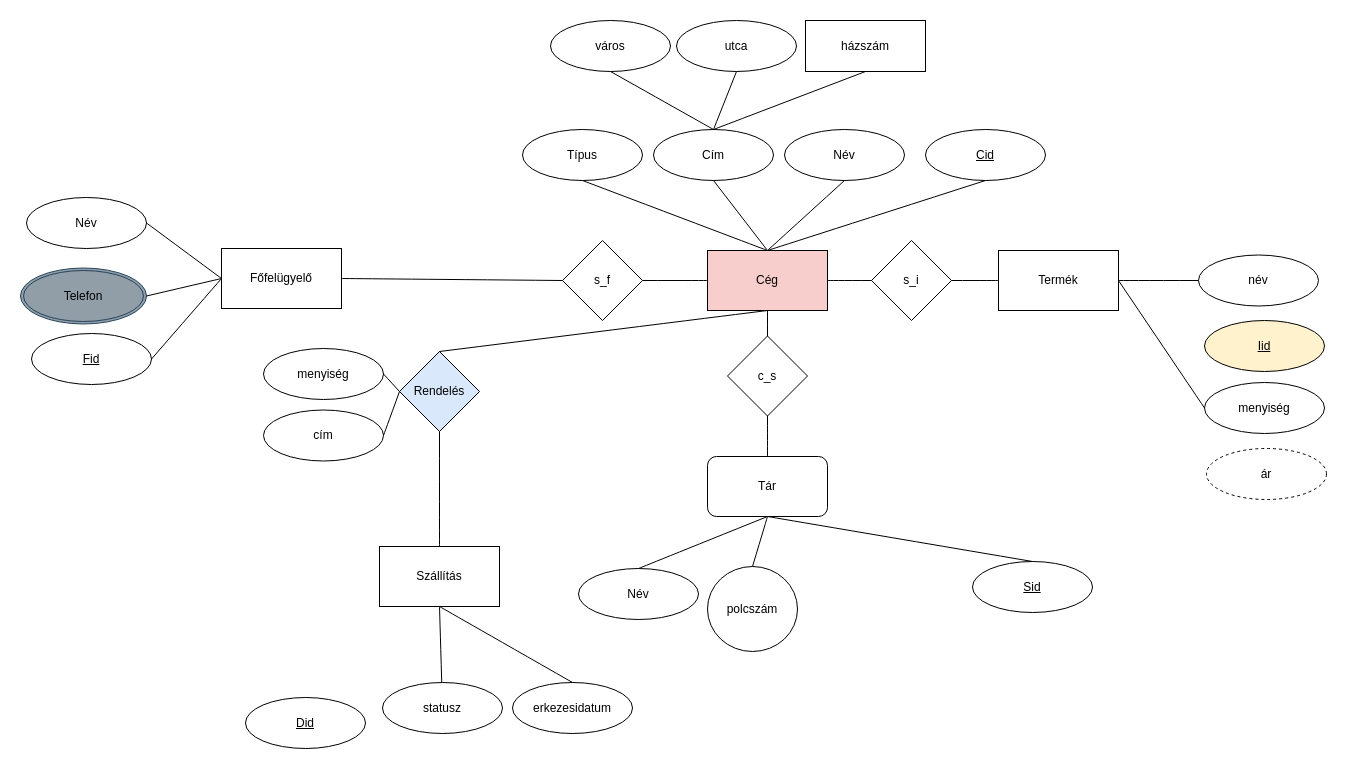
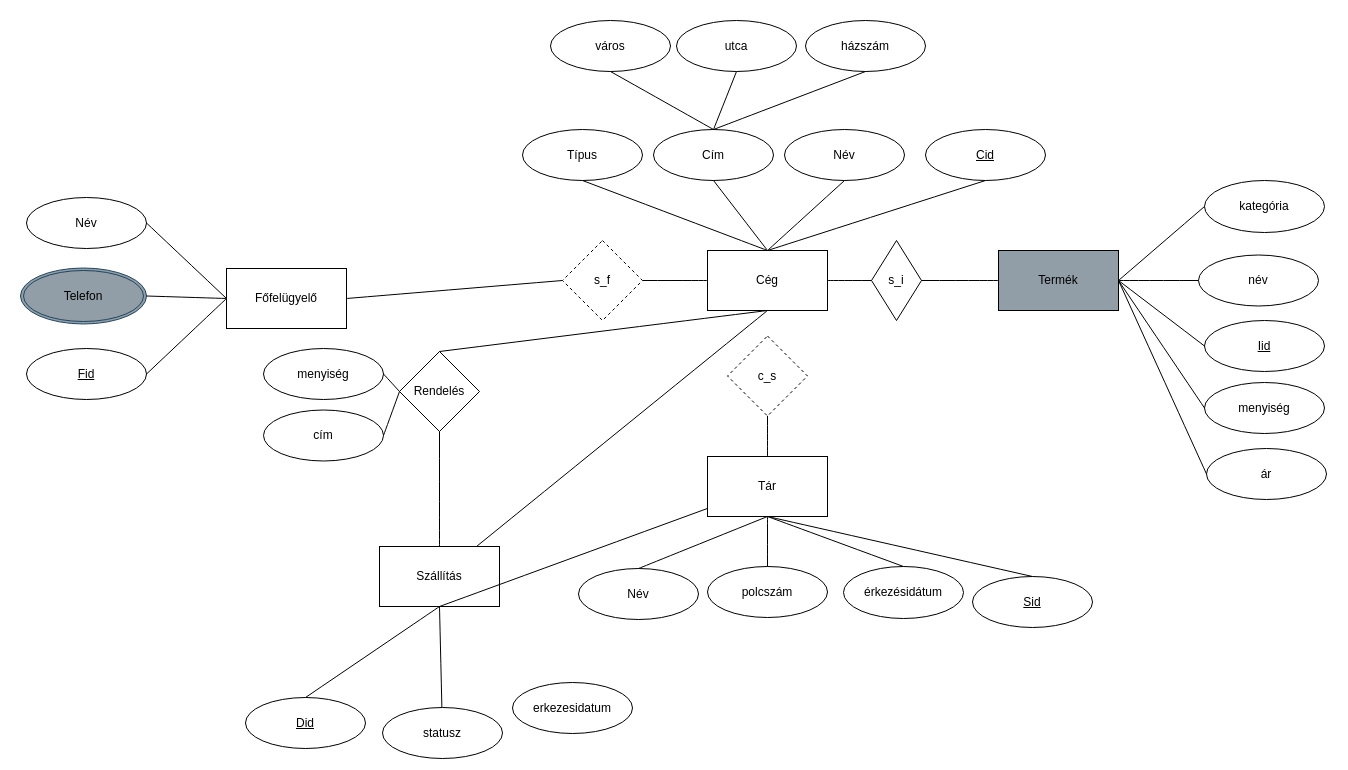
  <mxCell id="0" />
  <mxCell id="1" parent="0" />
  <mxCell id="2" value="Telefon" style="ellipse;whiteSpace=wrap;html=1;fillColor=#929EA7;strokeColor=#23445d;" vertex="1" parent="1"><mxGeometry x="20" y="267.5" width="126" height="56" as="geometry" /></mxCell>
- <mxCell id="3" value="&lt;div&gt;Cég&lt;/div&gt;" style="rounded=0;whiteSpace=wrap;html=1;fillColor=#f8cecc;" vertex="1" parent="1"><mxGeometry x="707" y="250" width="120" height="60" as="geometry" /></mxCell>
+ <mxCell id="3" value="&lt;div&gt;Cég&lt;/div&gt;" style="rounded=0;whiteSpace=wrap;html=1;" vertex="1" parent="1"><mxGeometry x="707" y="250" width="120" height="60" as="geometry" /></mxCell>
  <mxCell id="4" value="Típus" style="ellipse;whiteSpace=wrap;html=1;" vertex="1" parent="1"><mxGeometry x="522" y="129" width="120" height="51" as="geometry" /></mxCell>
  <mxCell id="5" value="Név" style="ellipse;whiteSpace=wrap;html=1;" vertex="1" parent="1"><mxGeometry x="784" y="129" width="120" height="51" as="geometry" /></mxCell>
  <mxCell id="6" value="Cím" style="ellipse;whiteSpace=wrap;html=1;" vertex="1" parent="1"><mxGeometry x="653" y="129" width="120" height="51" as="geometry" /></mxCell>
  <mxCell id="7" value="város" style="ellipse;whiteSpace=wrap;html=1;" vertex="1" parent="1"><mxGeometry x="550" y="20" width="120" height="51" as="geometry" /></mxCell>
  <mxCell id="8" value="utca" style="ellipse;whiteSpace=wrap;html=1;" vertex="1" parent="1"><mxGeometry x="676" y="20" width="120" height="51" as="geometry" /></mxCell>
- <mxCell id="9" value="házszám" style="whiteSpace=wrap;html=1;rounded=0;" vertex="1" parent="1"><mxGeometry x="805" y="20" width="120" height="51" as="geometry" /></mxCell>
+ <mxCell id="9" value="házszám" style="ellipse;whiteSpace=wrap;html=1;" vertex="1" parent="1"><mxGeometry x="805" y="20" width="120" height="51" as="geometry" /></mxCell>
  <mxCell id="10" value="&lt;u&gt;Cid&lt;/u&gt;" style="ellipse;whiteSpace=wrap;html=1;" vertex="1" parent="1"><mxGeometry x="925" y="129" width="120" height="51" as="geometry" /></mxCell>
  <mxCell id="11" value="" style="endArrow=none;html=1;rounded=0;fontSize=12;startSize=8;endSize=8;curved=1;entryX=0.5;entryY=1;entryDx=0;entryDy=0;exitX=0.5;exitY=0;exitDx=0;exitDy=0;" edge="1" parent="1" source="3" target="10"><mxGeometry width="50" height="50" relative="1" as="geometry"><mxPoint x="832" y="327" as="sourcePoint" /><mxPoint x="882" y="277" as="targetPoint" /></mxGeometry></mxCell>
  <mxCell id="12" value="" style="endArrow=none;html=1;rounded=0;fontSize=12;startSize=8;endSize=8;curved=1;entryX=0.5;entryY=1;entryDx=0;entryDy=0;exitX=0.5;exitY=0;exitDx=0;exitDy=0;" edge="1" parent="1" source="3" target="5"><mxGeometry width="50" height="50" relative="1" as="geometry"><mxPoint x="777" y="260" as="sourcePoint" /><mxPoint x="995" y="190" as="targetPoint" /></mxGeometry></mxCell>
  <mxCell id="13" value="" style="endArrow=none;html=1;rounded=0;fontSize=12;startSize=8;endSize=8;curved=1;entryX=0.5;entryY=1;entryDx=0;entryDy=0;exitX=0.5;exitY=0;exitDx=0;exitDy=0;" edge="1" parent="1" source="3" target="6"><mxGeometry width="50" height="50" relative="1" as="geometry"><mxPoint x="787" y="270" as="sourcePoint" /><mxPoint x="1005" y="200" as="targetPoint" /></mxGeometry></mxCell>
  <mxCell id="14" value="" style="endArrow=none;html=1;rounded=0;fontSize=12;startSize=8;endSize=8;curved=1;entryX=0.5;entryY=1;entryDx=0;entryDy=0;exitX=0.5;exitY=0;exitDx=0;exitDy=0;" edge="1" parent="1" source="3" target="4"><mxGeometry width="50" height="50" relative="1" as="geometry"><mxPoint x="797" y="280" as="sourcePoint" /><mxPoint x="1015" y="210" as="targetPoint" /></mxGeometry></mxCell>
  <mxCell id="15" value="" style="endArrow=none;html=1;rounded=0;fontSize=12;startSize=8;endSize=8;curved=1;entryX=0.5;entryY=1;entryDx=0;entryDy=0;exitX=0.5;exitY=0;exitDx=0;exitDy=0;" edge="1" parent="1" source="6" target="9"><mxGeometry width="50" height="50" relative="1" as="geometry"><mxPoint x="807" y="290" as="sourcePoint" /><mxPoint x="1025" y="220" as="targetPoint" /></mxGeometry></mxCell>
  <mxCell id="16" value="" style="endArrow=none;html=1;rounded=0;fontSize=12;startSize=8;endSize=8;curved=1;entryX=0.5;entryY=1;entryDx=0;entryDy=0;exitX=0.5;exitY=0;exitDx=0;exitDy=0;" edge="1" parent="1" source="6" target="8"><mxGeometry width="50" height="50" relative="1" as="geometry"><mxPoint x="723" y="139" as="sourcePoint" /><mxPoint x="875" y="81" as="targetPoint" /></mxGeometry></mxCell>
  <mxCell id="17" value="" style="endArrow=none;html=1;rounded=0;fontSize=12;startSize=8;endSize=8;curved=1;entryX=0.5;entryY=1;entryDx=0;entryDy=0;exitX=0.5;exitY=0;exitDx=0;exitDy=0;" edge="1" parent="1" source="6" target="7"><mxGeometry width="50" height="50" relative="1" as="geometry"><mxPoint x="733" y="149" as="sourcePoint" /><mxPoint x="885" y="91" as="targetPoint" /></mxGeometry></mxCell>
- <mxCell id="18" value="s_f" style="rhombus;whiteSpace=wrap;html=1;" vertex="1" parent="1"><mxGeometry x="562" y="240" width="80" height="80" as="geometry" /></mxCell>
+ <mxCell id="18" value="s_f" style="rhombus;whiteSpace=wrap;html=1;dashed=1;" vertex="1" parent="1"><mxGeometry x="562" y="240" width="80" height="80" as="geometry" /></mxCell>
  <mxCell id="19" value="" style="endArrow=none;html=1;rounded=0;fontSize=12;startSize=8;endSize=8;curved=1;entryX=1;entryY=0.5;entryDx=0;entryDy=0;exitX=0;exitY=0.5;exitDx=0;exitDy=0;" edge="1" parent="1" source="3" target="18"><mxGeometry width="50" height="50" relative="1" as="geometry"><mxPoint x="544" y="327" as="sourcePoint" /><mxPoint x="594" y="277" as="targetPoint" /></mxGeometry></mxCell>
- <mxCell id="20" value="Főfelügyelő" style="rounded=0;whiteSpace=wrap;html=1;" vertex="1" parent="1"><mxGeometry x="221" y="248" width="120" height="60" as="geometry" /></mxCell>
+ <mxCell id="20" value="Főfelügyelő" style="rounded=0;whiteSpace=wrap;html=1;" vertex="1" parent="1"><mxGeometry x="226" y="268" width="120" height="60" as="geometry" /></mxCell>
  <mxCell id="21" value="" style="endArrow=none;html=1;rounded=0;fontSize=12;startSize=8;endSize=8;curved=1;exitX=1;exitY=0.5;exitDx=0;exitDy=0;entryX=0;entryY=0.5;entryDx=0;entryDy=0;" edge="1" parent="1" source="20" target="18"><mxGeometry width="50" height="50" relative="1" as="geometry"><mxPoint x="544" y="327" as="sourcePoint" /><mxPoint x="594" y="277" as="targetPoint" /></mxGeometry></mxCell>
  <mxCell id="22" value="Név" style="ellipse;whiteSpace=wrap;html=1;" vertex="1" parent="1"><mxGeometry x="26" y="197" width="120" height="51" as="geometry" /></mxCell>
  <mxCell id="23" value="Telefon" style="ellipse;whiteSpace=wrap;html=1;fillColor=#929EA7;strokeColor=#23445d;" vertex="1" parent="1"><mxGeometry x="23" y="270" width="120" height="51" as="geometry" /></mxCell>
- <mxCell id="24" value="&lt;u&gt;Fid&lt;/u&gt;" style="ellipse;whiteSpace=wrap;html=1;" vertex="1" parent="1"><mxGeometry x="31" y="333" width="120" height="51" as="geometry" /></mxCell>
+ <mxCell id="24" value="&lt;u&gt;Fid&lt;/u&gt;" style="ellipse;whiteSpace=wrap;html=1;" vertex="1" parent="1"><mxGeometry x="26" y="348" width="120" height="51" as="geometry" /></mxCell>
  <mxCell id="25" value="" style="endArrow=none;html=1;rounded=0;fontSize=12;startSize=8;endSize=8;curved=1;exitX=1;exitY=0.5;exitDx=0;exitDy=0;entryX=0;entryY=0.5;entryDx=0;entryDy=0;" edge="1" parent="1" source="22" target="20"><mxGeometry width="50" height="50" relative="1" as="geometry"><mxPoint x="546" y="290" as="sourcePoint" /><mxPoint x="572" y="290" as="targetPoint" /></mxGeometry></mxCell>
  <mxCell id="26" value="" style="endArrow=none;html=1;rounded=0;fontSize=12;startSize=8;endSize=8;curved=1;exitX=0;exitY=0.5;exitDx=0;exitDy=0;entryX=1;entryY=0.5;entryDx=0;entryDy=0;" edge="1" parent="1" source="20" target="2"><mxGeometry width="50" height="50" relative="1" as="geometry"><mxPoint x="351" y="235" as="sourcePoint" /><mxPoint x="349" y="298" as="targetPoint" /></mxGeometry></mxCell>
  <mxCell id="27" value="" style="endArrow=none;html=1;rounded=0;fontSize=12;startSize=8;endSize=8;curved=1;exitX=0;exitY=0.5;exitDx=0;exitDy=0;entryX=1;entryY=0.5;entryDx=0;entryDy=0;" edge="1" parent="1" source="20" target="24"><mxGeometry width="50" height="50" relative="1" as="geometry"><mxPoint x="426" y="290" as="sourcePoint" /><mxPoint x="351" y="308" as="targetPoint" /></mxGeometry></mxCell>
- <mxCell id="28" value="c_s" style="rhombus;whiteSpace=wrap;html=1;" vertex="1" parent="1"><mxGeometry x="727" y="335.5" width="80" height="80" as="geometry" /></mxCell>
- <mxCell id="29" value="" style="endArrow=none;html=1;rounded=0;fontSize=12;startSize=8;endSize=8;curved=1;entryX=0.5;entryY=0;entryDx=0;entryDy=0;exitX=0.5;exitY=1;exitDx=0;exitDy=0;" edge="1" parent="1" target="28" source="3"><mxGeometry width="50" height="50" relative="1" as="geometry"><mxPoint x="771" y="312" as="sourcePoint" /><mxPoint x="772" y="498" as="targetPoint" /></mxGeometry></mxCell>
- <mxCell id="30" value="Tár" style="whiteSpace=wrap;html=1;rounded=1;" vertex="1" parent="1"><mxGeometry x="707" y="456" width="120" height="60" as="geometry" /></mxCell>
+ <mxCell id="28" value="c_s" style="rhombus;whiteSpace=wrap;html=1;dashed=1;" vertex="1" parent="1"><mxGeometry x="727" y="335.5" width="80" height="80" as="geometry" /></mxCell>
+ <mxCell id="29" value="" style="endArrow=none;html=1;rounded=0;fontSize=12;startSize=8;endSize=8;curved=1;exitX=0.5;exitY=1;exitDx=0;exitDy=0;" edge="1" parent="1" target="60" source="3"><mxGeometry width="50" height="50" relative="1" as="geometry"><mxPoint x="771" y="312" as="sourcePoint" /><mxPoint x="772" y="498" as="targetPoint" /></mxGeometry></mxCell>
+ <mxCell id="30" value="Tár" style="rounded=0;whiteSpace=wrap;html=1;" vertex="1" parent="1"><mxGeometry x="707" y="456" width="120" height="60" as="geometry" /></mxCell>
  <mxCell id="31" value="" style="endArrow=none;html=1;rounded=0;fontSize=12;startSize=8;endSize=8;curved=1;exitX=0.5;exitY=0;exitDx=0;exitDy=0;entryX=0.5;entryY=1;entryDx=0;entryDy=0;" edge="1" parent="1" source="30" target="28"><mxGeometry width="50" height="50" relative="1" as="geometry"><mxPoint x="722" y="548" as="sourcePoint" /><mxPoint x="772" y="498" as="targetPoint" /></mxGeometry></mxCell>
  <mxCell id="32" value="Név" style="ellipse;whiteSpace=wrap;html=1;" vertex="1" parent="1"><mxGeometry x="578" y="568" width="120" height="51" as="geometry" /></mxCell>
- <mxCell id="33" value="polcszám" style="ellipse;whiteSpace=wrap;html=1;" vertex="1" parent="1"><mxGeometry x="707" y="566" width="90" height="85" as="geometry" /></mxCell>
- <mxCell id="34" value="&lt;u&gt;Sid&lt;/u&gt;" style="ellipse;whiteSpace=wrap;html=1;" vertex="1" parent="1"><mxGeometry x="972" y="561" width="120" height="51" as="geometry" /></mxCell>
+ <mxCell id="33" value="polcszám" style="ellipse;whiteSpace=wrap;html=1;" vertex="1" parent="1"><mxGeometry x="707" y="566" width="120" height="51" as="geometry" /></mxCell>
+ <mxCell id="34" value="&lt;u&gt;Sid&lt;/u&gt;" style="ellipse;whiteSpace=wrap;html=1;" vertex="1" parent="1"><mxGeometry x="972" y="576" width="120" height="51" as="geometry" /></mxCell>
  <mxCell id="35" value="" style="endArrow=none;html=1;rounded=0;fontSize=12;startSize=8;endSize=8;curved=1;exitX=0.5;exitY=0;exitDx=0;exitDy=0;entryX=0.5;entryY=1;entryDx=0;entryDy=0;" edge="1" parent="1" source="32" target="30"><mxGeometry width="50" height="50" relative="1" as="geometry"><mxPoint x="724" y="511" as="sourcePoint" /><mxPoint x="750" y="511" as="targetPoint" /></mxGeometry></mxCell>
  <mxCell id="36" value="" style="endArrow=none;html=1;rounded=0;fontSize=12;startSize=8;endSize=8;curved=1;exitX=0.5;exitY=1;exitDx=0;exitDy=0;entryX=0.5;entryY=0;entryDx=0;entryDy=0;" edge="1" parent="1" source="30" target="33"><mxGeometry width="50" height="50" relative="1" as="geometry"><mxPoint x="529" y="456" as="sourcePoint" /><mxPoint x="519" y="519" as="targetPoint" /></mxGeometry></mxCell>
  <mxCell id="37" value="" style="endArrow=none;html=1;rounded=0;fontSize=12;startSize=8;endSize=8;curved=1;exitX=0.5;exitY=1;exitDx=0;exitDy=0;entryX=0.5;entryY=0;entryDx=0;entryDy=0;" edge="1" parent="1" source="30" target="34"><mxGeometry width="50" height="50" relative="1" as="geometry"><mxPoint x="604" y="511" as="sourcePoint" /><mxPoint x="529" y="529" as="targetPoint" /></mxGeometry></mxCell>
- <mxCell id="40" value="s_i" style="rhombus;whiteSpace=wrap;html=1;" vertex="1" parent="1"><mxGeometry x="871" y="240" width="80" height="80" as="geometry" /></mxCell>
+ <mxCell id="38" value="érkezésidátum" style="ellipse;whiteSpace=wrap;html=1;" vertex="1" parent="1"><mxGeometry x="843" y="566" width="120" height="52" as="geometry" /></mxCell>
+ <mxCell id="39" value="" style="endArrow=none;html=1;rounded=0;fontSize=12;startSize=8;endSize=8;curved=1;exitX=0.5;exitY=1;exitDx=0;exitDy=0;entryX=0.5;entryY=0;entryDx=0;entryDy=0;" edge="1" parent="1" target="38" source="30"><mxGeometry width="50" height="50" relative="1" as="geometry"><mxPoint x="903" y="516" as="sourcePoint" /><mxPoint x="655" y="519" as="targetPoint" /></mxGeometry></mxCell>
+ <mxCell id="40" value="s_i" style="rhombus;whiteSpace=wrap;html=1;" vertex="1" parent="1"><mxGeometry x="871" y="240" width="50" height="80" as="geometry" /></mxCell>
  <mxCell id="41" value="" style="endArrow=none;html=1;rounded=0;fontSize=12;startSize=8;endSize=8;curved=1;entryX=0;entryY=0.5;entryDx=0;entryDy=0;exitX=1;exitY=0.5;exitDx=0;exitDy=0;" edge="1" parent="1" target="40" source="3"><mxGeometry width="50" height="50" relative="1" as="geometry"><mxPoint x="1119" y="221.5" as="sourcePoint" /><mxPoint x="1124" y="409.5" as="targetPoint" /></mxGeometry></mxCell>
- <mxCell id="42" value="Termék" style="rounded=0;whiteSpace=wrap;html=1;" vertex="1" parent="1"><mxGeometry x="998" y="250" width="120" height="60" as="geometry" /></mxCell>
+ <mxCell id="42" value="Termék" style="rounded=0;whiteSpace=wrap;html=1;fillColor=#929ea7;" vertex="1" parent="1"><mxGeometry x="998" y="250" width="120" height="60" as="geometry" /></mxCell>
  <mxCell id="43" value="" style="endArrow=none;html=1;rounded=0;fontSize=12;startSize=8;endSize=8;curved=1;entryX=1;entryY=0.5;entryDx=0;entryDy=0;exitX=0;exitY=0.5;exitDx=0;exitDy=0;" edge="1" parent="1" source="42" target="40"><mxGeometry width="50" height="50" relative="1" as="geometry"><mxPoint x="1074" y="459.5" as="sourcePoint" /><mxPoint x="1124" y="409.5" as="targetPoint" /></mxGeometry></mxCell>
  <mxCell id="44" value="név" style="ellipse;whiteSpace=wrap;html=1;" vertex="1" parent="1"><mxGeometry x="1198" y="254.5" width="120" height="51" as="geometry" /></mxCell>
- <mxCell id="45" value="&lt;u&gt;Iid&lt;/u&gt;" style="ellipse;whiteSpace=wrap;html=1;fillColor=#fff2cc;" vertex="1" parent="1"><mxGeometry x="1204" y="320" width="120" height="51" as="geometry" /></mxCell>
+ <mxCell id="45" value="&lt;u&gt;Iid&lt;/u&gt;" style="ellipse;whiteSpace=wrap;html=1;" vertex="1" parent="1"><mxGeometry x="1204" y="320" width="120" height="51" as="geometry" /></mxCell>
  <mxCell id="46" value="" style="endArrow=none;html=1;rounded=0;fontSize=12;startSize=8;endSize=8;curved=1;exitX=0;exitY=0.5;exitDx=0;exitDy=0;entryX=1;entryY=0.5;entryDx=0;entryDy=0;" edge="1" parent="1" target="42" source="51"><mxGeometry width="50" height="50" relative="1" as="geometry"><mxPoint x="990" y="479.5" as="sourcePoint" /><mxPoint x="1102" y="422.5" as="targetPoint" /></mxGeometry></mxCell>
  <mxCell id="47" value="" style="endArrow=none;html=1;rounded=0;fontSize=12;startSize=8;endSize=8;curved=1;exitX=1;exitY=0.5;exitDx=0;exitDy=0;entryX=0;entryY=0.5;entryDx=0;entryDy=0;" edge="1" parent="1" source="42" target="44"><mxGeometry width="50" height="50" relative="1" as="geometry"><mxPoint x="881" y="367.5" as="sourcePoint" /><mxPoint x="871" y="430.5" as="targetPoint" /></mxGeometry></mxCell>
+ <mxCell id="48" value="" style="endArrow=none;html=1;rounded=0;fontSize=12;startSize=8;endSize=8;curved=1;exitX=1;exitY=0.5;exitDx=0;exitDy=0;entryX=0;entryY=0.5;entryDx=0;entryDy=0;" edge="1" parent="1" source="42" target="45"><mxGeometry width="50" height="50" relative="1" as="geometry"><mxPoint x="956" y="422.5" as="sourcePoint" /><mxPoint x="881" y="440.5" as="targetPoint" /></mxGeometry></mxCell>
+ <mxCell id="49" value="kategória" style="ellipse;whiteSpace=wrap;html=1;" vertex="1" parent="1"><mxGeometry x="1204" y="180" width="120" height="52" as="geometry" /></mxCell>
+ <mxCell id="50" value="" style="endArrow=none;html=1;rounded=0;fontSize=12;startSize=8;endSize=8;curved=1;exitX=1;exitY=0.5;exitDx=0;exitDy=0;entryX=0;entryY=0.5;entryDx=0;entryDy=0;" edge="1" parent="1" source="42" target="49"><mxGeometry width="50" height="50" relative="1" as="geometry"><mxPoint x="1255" y="427.5" as="sourcePoint" /><mxPoint x="1007" y="430.5" as="targetPoint" /></mxGeometry></mxCell>
  <mxCell id="51" value="menyiség" style="ellipse;whiteSpace=wrap;html=1;" vertex="1" parent="1"><mxGeometry x="1204" y="382" width="120" height="51" as="geometry" /></mxCell>
- <mxCell id="53" value="ár" style="ellipse;whiteSpace=wrap;html=1;dashed=1;" vertex="1" parent="1"><mxGeometry x="1206" y="448" width="120" height="51" as="geometry" /></mxCell>
- <mxCell id="54" value="Rendelés" style="rhombus;whiteSpace=wrap;html=1;fillColor=#dae8fc;" vertex="1" parent="1"><mxGeometry x="399" y="351" width="80" height="80" as="geometry" /></mxCell>
+ <mxCell id="52" value="" style="endArrow=none;html=1;rounded=0;fontSize=12;startSize=8;endSize=8;curved=1;exitX=0;exitY=0.5;exitDx=0;exitDy=0;entryX=1;entryY=0.5;entryDx=0;entryDy=0;" edge="1" parent="1" source="53" target="42"><mxGeometry width="50" height="50" relative="1" as="geometry"><mxPoint x="992" y="545.5" as="sourcePoint" /><mxPoint x="1120" y="346" as="targetPoint" /></mxGeometry></mxCell>
+ <mxCell id="53" value="ár" style="ellipse;whiteSpace=wrap;html=1;" vertex="1" parent="1"><mxGeometry x="1206" y="448" width="120" height="51" as="geometry" /></mxCell>
+ <mxCell id="54" value="Rendelés" style="rhombus;whiteSpace=wrap;html=1;" vertex="1" parent="1"><mxGeometry x="399" y="351" width="80" height="80" as="geometry" /></mxCell>
  <mxCell id="55" value="" style="endArrow=none;html=1;rounded=0;fontSize=12;startSize=8;endSize=8;curved=1;entryX=0.5;entryY=0;entryDx=0;entryDy=0;exitX=0.5;exitY=1;exitDx=0;exitDy=0;" edge="1" parent="1" source="3" target="54"><mxGeometry width="50" height="50" relative="1" as="geometry"><mxPoint x="717" y="290" as="sourcePoint" /><mxPoint x="652" y="290" as="targetPoint" /></mxGeometry></mxCell>
  <mxCell id="56" value="menyiség" style="ellipse;whiteSpace=wrap;html=1;" vertex="1" parent="1"><mxGeometry x="263" y="348" width="120" height="51" as="geometry" /></mxCell>
  <mxCell id="57" value="" style="endArrow=none;html=1;rounded=0;fontSize=12;startSize=8;endSize=8;curved=1;exitX=1;exitY=0.5;exitDx=0;exitDy=0;entryX=0;entryY=0.5;entryDx=0;entryDy=0;" edge="1" parent="1" source="56" target="54"><mxGeometry width="50" height="50" relative="1" as="geometry"><mxPoint x="524" y="376" as="sourcePoint" /><mxPoint x="471" y="348" as="targetPoint" /></mxGeometry></mxCell>
  <mxCell id="58" value="cím" style="ellipse;whiteSpace=wrap;html=1;" vertex="1" parent="1"><mxGeometry x="263" y="409.5" width="120" height="51" as="geometry" /></mxCell>
  <mxCell id="59" value="" style="endArrow=none;html=1;rounded=0;fontSize=12;startSize=8;endSize=8;curved=1;exitX=1;exitY=0.5;exitDx=0;exitDy=0;entryX=0;entryY=0.5;entryDx=0;entryDy=0;" edge="1" parent="1" source="58" target="54"><mxGeometry width="50" height="50" relative="1" as="geometry"><mxPoint x="520" y="431" as="sourcePoint" /><mxPoint x="513" y="396" as="targetPoint" /></mxGeometry></mxCell>
  <mxCell id="60" value="Szállítás" style="rounded=0;whiteSpace=wrap;html=1;" vertex="1" parent="1"><mxGeometry x="379" y="546" width="120" height="60" as="geometry" /></mxCell>
  <mxCell id="61" value="" style="endArrow=none;html=1;rounded=0;fontSize=12;startSize=8;endSize=8;curved=1;exitX=0.5;exitY=0;exitDx=0;exitDy=0;entryX=0.5;entryY=1;entryDx=0;entryDy=0;" edge="1" parent="1" source="60" target="54"><mxGeometry width="50" height="50" relative="1" as="geometry"><mxPoint x="424" y="443" as="sourcePoint" /><mxPoint x="440" y="399" as="targetPoint" /></mxGeometry></mxCell>
  <mxCell id="62" value="&lt;u&gt;Did&lt;/u&gt;" style="ellipse;whiteSpace=wrap;html=1;" vertex="1" parent="1"><mxGeometry x="245" y="697" width="120" height="51" as="geometry" /></mxCell>
  <mxCell id="63" value="erkezesidatum" style="ellipse;whiteSpace=wrap;html=1;" vertex="1" parent="1"><mxGeometry x="512" y="682" width="120" height="51" as="geometry" /></mxCell>
- <mxCell id="64" value="statusz" style="ellipse;whiteSpace=wrap;html=1;" vertex="1" parent="1"><mxGeometry x="382" y="682" width="120" height="51" as="geometry" /></mxCell>
+ <mxCell id="64" value="statusz" style="ellipse;whiteSpace=wrap;html=1;" vertex="1" parent="1"><mxGeometry x="382" y="707" width="120" height="51" as="geometry" /></mxCell>
+ <mxCell id="65" value="" style="endArrow=none;html=1;rounded=0;fontSize=12;startSize=8;endSize=8;curved=1;exitX=0.5;exitY=1;exitDx=0;exitDy=0;entryX=0.5;entryY=0;entryDx=0;entryDy=0;" edge="1" parent="1" source="60" target="62"><mxGeometry width="50" height="50" relative="1" as="geometry"><mxPoint x="449" y="556" as="sourcePoint" /><mxPoint x="449" y="441" as="targetPoint" /></mxGeometry></mxCell>
  <mxCell id="66" value="" style="endArrow=none;html=1;rounded=0;fontSize=12;startSize=8;endSize=8;curved=1;exitX=0.5;exitY=1;exitDx=0;exitDy=0;" edge="1" parent="1" source="60" target="64"><mxGeometry width="50" height="50" relative="1" as="geometry"><mxPoint x="449" y="616" as="sourcePoint" /><mxPoint x="315" y="692" as="targetPoint" /></mxGeometry></mxCell>
- <mxCell id="67" value="" style="endArrow=none;html=1;rounded=0;fontSize=12;startSize=8;endSize=8;curved=1;exitX=0.5;exitY=1;exitDx=0;exitDy=0;entryX=0.5;entryY=0;entryDx=0;entryDy=0;" edge="1" parent="1" source="60" target="63"><mxGeometry width="50" height="50" relative="1" as="geometry"><mxPoint x="449" y="616" as="sourcePoint" /><mxPoint x="451" y="692" as="targetPoint" /></mxGeometry></mxCell>
+ <mxCell id="67" value="" style="endArrow=none;html=1;rounded=0;fontSize=12;startSize=8;endSize=8;curved=1;exitX=0.5;exitY=1;exitDx=0;exitDy=0;" edge="1" parent="1" source="60" target="30"><mxGeometry width="50" height="50" relative="1" as="geometry"><mxPoint x="449" y="616" as="sourcePoint" /><mxPoint x="451" y="692" as="targetPoint" /></mxGeometry></mxCell>
